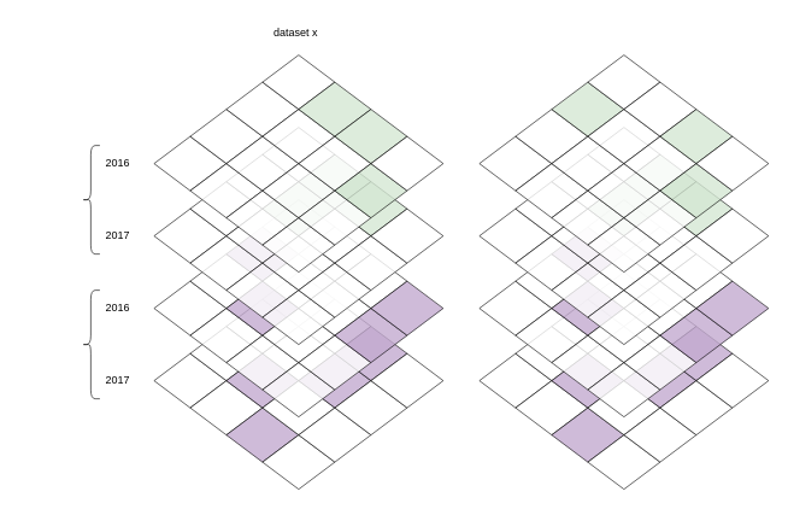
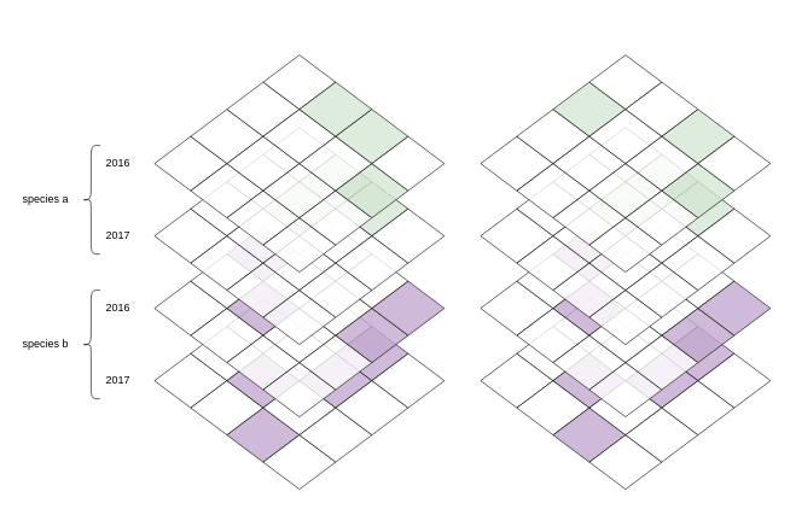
  <mxCell id="0" />
  <mxCell id="1" parent="0" />
  <mxCell id="2" value="" style="group" vertex="1" connectable="0" parent="1"><mxGeometry x="170" y="300" width="320" height="240" as="geometry" /></mxCell>
  <mxCell id="3" value="" style="rhombus;whiteSpace=wrap;html=1;opacity=80;" vertex="1" parent="2"><mxGeometry y="90" width="80" height="60" as="geometry" /></mxCell>
  <mxCell id="4" value="" style="rhombus;whiteSpace=wrap;html=1;opacity=80;" vertex="1" parent="2"><mxGeometry x="40" y="60" width="80" height="60" as="geometry" /></mxCell>
  <mxCell id="5" value="" style="rhombus;whiteSpace=wrap;html=1;opacity=80;" vertex="1" parent="2"><mxGeometry x="80" y="30" width="80" height="60" as="geometry" /></mxCell>
  <mxCell id="6" value="" style="rhombus;whiteSpace=wrap;html=1;opacity=80;" vertex="1" parent="2"><mxGeometry x="120" width="80" height="60" as="geometry" /></mxCell>
  <mxCell id="7" value="" style="rhombus;whiteSpace=wrap;html=1;opacity=80;" vertex="1" parent="2"><mxGeometry x="40" y="120" width="80" height="60" as="geometry" /></mxCell>
  <mxCell id="8" value="" style="rhombus;whiteSpace=wrap;html=1;opacity=80;fillColor=#C3ABD0;" vertex="1" parent="2"><mxGeometry x="80" y="90" width="80" height="60" as="geometry" /></mxCell>
  <mxCell id="9" value="" style="rhombus;whiteSpace=wrap;html=1;opacity=80;" vertex="1" parent="2"><mxGeometry x="120" y="60" width="80" height="60" as="geometry" /></mxCell>
  <mxCell id="10" value="" style="rhombus;whiteSpace=wrap;html=1;opacity=80;" vertex="1" parent="2"><mxGeometry x="160" y="30" width="80" height="60" as="geometry" /></mxCell>
  <mxCell id="11" value="" style="rhombus;whiteSpace=wrap;html=1;opacity=80;fillColor=#C3ABD0;" vertex="1" parent="2"><mxGeometry x="80" y="150" width="80" height="60" as="geometry" /></mxCell>
  <mxCell id="12" value="" style="rhombus;whiteSpace=wrap;html=1;opacity=80;" vertex="1" parent="2"><mxGeometry x="120" y="120" width="80" height="60" as="geometry" /></mxCell>
  <mxCell id="13" value="" style="rhombus;whiteSpace=wrap;html=1;opacity=80;fillColor=#C3ABD0;" vertex="1" parent="2"><mxGeometry x="160" y="90" width="80" height="60" as="geometry" /></mxCell>
  <mxCell id="14" value="" style="rhombus;whiteSpace=wrap;html=1;opacity=80;fillColor=#C3ABD0;" vertex="1" parent="2"><mxGeometry x="200" y="60" width="80" height="60" as="geometry" /></mxCell>
  <mxCell id="15" value="" style="rhombus;whiteSpace=wrap;html=1;opacity=80;" vertex="1" parent="2"><mxGeometry x="120" y="180" width="80" height="60" as="geometry" /></mxCell>
  <mxCell id="16" value="" style="rhombus;whiteSpace=wrap;html=1;opacity=80;" vertex="1" parent="2"><mxGeometry x="160" y="150" width="80" height="60" as="geometry" /></mxCell>
  <mxCell id="17" value="" style="rhombus;whiteSpace=wrap;html=1;opacity=80;" vertex="1" parent="2"><mxGeometry x="200" y="120" width="80" height="60" as="geometry" /></mxCell>
  <mxCell id="18" value="" style="rhombus;whiteSpace=wrap;html=1;opacity=80;" vertex="1" parent="2"><mxGeometry x="240" y="90" width="80" height="60" as="geometry" /></mxCell>
  <mxCell id="19" value="" style="group" vertex="1" connectable="0" parent="2"><mxGeometry y="-80" width="320" height="240" as="geometry" /></mxCell>
  <mxCell id="20" value="" style="rhombus;whiteSpace=wrap;html=1;opacity=80;" vertex="1" parent="19"><mxGeometry y="90" width="80" height="60" as="geometry" /></mxCell>
  <mxCell id="21" value="" style="rhombus;whiteSpace=wrap;html=1;opacity=80;" vertex="1" parent="19"><mxGeometry x="40" y="60" width="80" height="60" as="geometry" /></mxCell>
  <mxCell id="22" value="" style="rhombus;whiteSpace=wrap;html=1;opacity=80;fillColor=#C3ABD0;" vertex="1" parent="19"><mxGeometry x="80" y="30" width="80" height="60" as="geometry" /></mxCell>
  <mxCell id="23" value="" style="rhombus;whiteSpace=wrap;html=1;opacity=80;" vertex="1" parent="19"><mxGeometry x="120" width="80" height="60" as="geometry" /></mxCell>
  <mxCell id="24" value="" style="rhombus;whiteSpace=wrap;html=1;opacity=80;" vertex="1" parent="19"><mxGeometry x="40" y="120" width="80" height="60" as="geometry" /></mxCell>
  <mxCell id="25" value="" style="rhombus;whiteSpace=wrap;html=1;opacity=80;fillColor=#C3ABD0;" vertex="1" parent="19"><mxGeometry x="80" y="90" width="80" height="60" as="geometry" /></mxCell>
  <mxCell id="26" value="" style="rhombus;whiteSpace=wrap;html=1;opacity=80;" vertex="1" parent="19"><mxGeometry x="120" y="60" width="80" height="60" as="geometry" /></mxCell>
  <mxCell id="27" value="" style="rhombus;whiteSpace=wrap;html=1;opacity=80;" vertex="1" parent="19"><mxGeometry x="160" y="30" width="80" height="60" as="geometry" /></mxCell>
  <mxCell id="28" value="" style="rhombus;whiteSpace=wrap;html=1;opacity=80;" vertex="1" parent="19"><mxGeometry x="80" y="150" width="80" height="60" as="geometry" /></mxCell>
  <mxCell id="29" value="" style="rhombus;whiteSpace=wrap;html=1;opacity=80;" vertex="1" parent="19"><mxGeometry x="120" y="120" width="80" height="60" as="geometry" /></mxCell>
  <mxCell id="30" value="" style="rhombus;whiteSpace=wrap;html=1;opacity=80;" vertex="1" parent="19"><mxGeometry x="160" y="90" width="80" height="60" as="geometry" /></mxCell>
  <mxCell id="31" value="" style="rhombus;whiteSpace=wrap;html=1;opacity=80;" vertex="1" parent="19"><mxGeometry x="200" y="60" width="80" height="60" as="geometry" /></mxCell>
  <mxCell id="32" value="" style="rhombus;whiteSpace=wrap;html=1;opacity=80;" vertex="1" parent="19"><mxGeometry x="120" y="180" width="80" height="60" as="geometry" /></mxCell>
  <mxCell id="33" value="" style="rhombus;whiteSpace=wrap;html=1;opacity=80;" vertex="1" parent="19"><mxGeometry x="160" y="150" width="80" height="60" as="geometry" /></mxCell>
  <mxCell id="34" value="" style="rhombus;whiteSpace=wrap;html=1;opacity=80;fillColor=#C3ABD0;" vertex="1" parent="19"><mxGeometry x="200" y="120" width="80" height="60" as="geometry" /></mxCell>
  <mxCell id="35" value="" style="rhombus;whiteSpace=wrap;html=1;opacity=80;fillColor=#C3ABD0;" vertex="1" parent="19"><mxGeometry x="240" y="90" width="80" height="60" as="geometry" /></mxCell>
  <mxCell id="36" value="" style="group" vertex="1" connectable="0" parent="19"><mxGeometry y="-80" width="320" height="240" as="geometry" /></mxCell>
  <mxCell id="37" value="" style="rhombus;whiteSpace=wrap;html=1;opacity=80;" vertex="1" parent="36"><mxGeometry y="90" width="80" height="60" as="geometry" /></mxCell>
  <mxCell id="38" value="" style="rhombus;whiteSpace=wrap;html=1;opacity=80;" vertex="1" parent="36"><mxGeometry x="40" y="60" width="80" height="60" as="geometry" /></mxCell>
  <mxCell id="39" value="" style="rhombus;whiteSpace=wrap;html=1;opacity=80;" vertex="1" parent="36"><mxGeometry x="80" y="30" width="80" height="60" as="geometry" /></mxCell>
  <mxCell id="40" value="" style="rhombus;whiteSpace=wrap;html=1;opacity=80;" vertex="1" parent="36"><mxGeometry x="120" width="80" height="60" as="geometry" /></mxCell>
  <mxCell id="41" value="" style="rhombus;whiteSpace=wrap;html=1;opacity=80;" vertex="1" parent="36"><mxGeometry x="40" y="120" width="80" height="60" as="geometry" /></mxCell>
  <mxCell id="42" value="" style="rhombus;whiteSpace=wrap;html=1;opacity=80;fillColor=#FFFFFF;" vertex="1" parent="36"><mxGeometry x="80" y="90" width="80" height="60" as="geometry" /></mxCell>
  <mxCell id="43" value="" style="rhombus;whiteSpace=wrap;html=1;opacity=80;fillColor=#D5E8D4;" vertex="1" parent="36"><mxGeometry x="120" y="60" width="80" height="60" as="geometry" /></mxCell>
  <mxCell id="44" value="" style="rhombus;whiteSpace=wrap;html=1;opacity=80;fillColor=#D5E8D4;" vertex="1" parent="36"><mxGeometry x="160" y="30" width="80" height="60" as="geometry" /></mxCell>
  <mxCell id="45" value="" style="rhombus;whiteSpace=wrap;html=1;opacity=80;fillColor=#FFFFFF;" vertex="1" parent="36"><mxGeometry x="80" y="150" width="80" height="60" as="geometry" /></mxCell>
  <mxCell id="46" value="" style="rhombus;whiteSpace=wrap;html=1;opacity=80;" vertex="1" parent="36"><mxGeometry x="120" y="120" width="80" height="60" as="geometry" /></mxCell>
  <mxCell id="47" value="" style="rhombus;whiteSpace=wrap;html=1;opacity=80;fillColor=#FFFFFF;" vertex="1" parent="36"><mxGeometry x="160" y="90" width="80" height="60" as="geometry" /></mxCell>
  <mxCell id="48" value="" style="rhombus;whiteSpace=wrap;html=1;opacity=80;fillColor=#D5E8D4;" vertex="1" parent="36"><mxGeometry x="200" y="60" width="80" height="60" as="geometry" /></mxCell>
  <mxCell id="49" value="" style="rhombus;whiteSpace=wrap;html=1;opacity=80;" vertex="1" parent="36"><mxGeometry x="120" y="180" width="80" height="60" as="geometry" /></mxCell>
  <mxCell id="50" value="" style="rhombus;whiteSpace=wrap;html=1;opacity=80;" vertex="1" parent="36"><mxGeometry x="160" y="150" width="80" height="60" as="geometry" /></mxCell>
  <mxCell id="51" value="" style="rhombus;whiteSpace=wrap;html=1;opacity=80;" vertex="1" parent="36"><mxGeometry x="200" y="120" width="80" height="60" as="geometry" /></mxCell>
  <mxCell id="52" value="" style="rhombus;whiteSpace=wrap;html=1;opacity=80;" vertex="1" parent="36"><mxGeometry x="240" y="90" width="80" height="60" as="geometry" /></mxCell>
  <mxCell id="53" value="" style="group" vertex="1" connectable="0" parent="36"><mxGeometry y="-80" width="320" height="240" as="geometry" /></mxCell>
  <mxCell id="54" value="" style="rhombus;whiteSpace=wrap;html=1;opacity=80;" vertex="1" parent="53"><mxGeometry y="90" width="80" height="60" as="geometry" /></mxCell>
  <mxCell id="55" value="" style="rhombus;whiteSpace=wrap;html=1;opacity=80;" vertex="1" parent="53"><mxGeometry x="40" y="60" width="80" height="60" as="geometry" /></mxCell>
  <mxCell id="56" value="" style="rhombus;whiteSpace=wrap;html=1;opacity=80;fillColor=#FFFFFF;" vertex="1" parent="53"><mxGeometry x="80" y="30" width="80" height="60" as="geometry" /></mxCell>
  <mxCell id="57" value="" style="rhombus;whiteSpace=wrap;html=1;opacity=80;" vertex="1" parent="53"><mxGeometry x="120" width="80" height="60" as="geometry" /></mxCell>
  <mxCell id="58" value="" style="rhombus;whiteSpace=wrap;html=1;opacity=80;" vertex="1" parent="53"><mxGeometry x="40" y="120" width="80" height="60" as="geometry" /></mxCell>
  <mxCell id="59" value="" style="rhombus;whiteSpace=wrap;html=1;opacity=80;fillColor=#FFFFFF;" vertex="1" parent="53"><mxGeometry x="80" y="90" width="80" height="60" as="geometry" /></mxCell>
  <mxCell id="60" value="" style="rhombus;whiteSpace=wrap;html=1;opacity=80;" vertex="1" parent="53"><mxGeometry x="120" y="60" width="80" height="60" as="geometry" /></mxCell>
  <mxCell id="61" value="" style="rhombus;whiteSpace=wrap;html=1;opacity=80;fillColor=#D5E8D4;" vertex="1" parent="53"><mxGeometry x="160" y="30" width="80" height="60" as="geometry" /></mxCell>
  <mxCell id="62" value="" style="rhombus;whiteSpace=wrap;html=1;opacity=80;" vertex="1" parent="53"><mxGeometry x="80" y="150" width="80" height="60" as="geometry" /></mxCell>
  <mxCell id="63" value="" style="rhombus;whiteSpace=wrap;html=1;opacity=80;" vertex="1" parent="53"><mxGeometry x="120" y="120" width="80" height="60" as="geometry" /></mxCell>
  <mxCell id="64" value="" style="rhombus;whiteSpace=wrap;html=1;opacity=80;" vertex="1" parent="53"><mxGeometry x="160" y="90" width="80" height="60" as="geometry" /></mxCell>
  <mxCell id="65" value="" style="rhombus;whiteSpace=wrap;html=1;opacity=80;fillColor=#D5E8D4;" vertex="1" parent="53"><mxGeometry x="200" y="60" width="80" height="60" as="geometry" /></mxCell>
  <mxCell id="66" value="" style="rhombus;whiteSpace=wrap;html=1;opacity=80;" vertex="1" parent="53"><mxGeometry x="120" y="180" width="80" height="60" as="geometry" /></mxCell>
  <mxCell id="67" value="" style="rhombus;whiteSpace=wrap;html=1;opacity=80;" vertex="1" parent="53"><mxGeometry x="160" y="150" width="80" height="60" as="geometry" /></mxCell>
  <mxCell id="68" value="" style="rhombus;whiteSpace=wrap;html=1;opacity=80;fillColor=#D5E8D4;" vertex="1" parent="53"><mxGeometry x="200" y="120" width="80" height="60" as="geometry" /></mxCell>
  <mxCell id="69" value="" style="rhombus;whiteSpace=wrap;html=1;opacity=80;fillColor=#FFFFFF;" vertex="1" parent="53"><mxGeometry x="240" y="90" width="80" height="60" as="geometry" /></mxCell>
  <mxCell id="70" value="" style="group" vertex="1" connectable="0" parent="1"><mxGeometry x="530" y="300" width="320" height="240" as="geometry" /></mxCell>
  <mxCell id="71" value="" style="rhombus;whiteSpace=wrap;html=1;opacity=80;" vertex="1" parent="70"><mxGeometry y="90" width="80" height="60" as="geometry" /></mxCell>
  <mxCell id="72" value="" style="rhombus;whiteSpace=wrap;html=1;opacity=80;" vertex="1" parent="70"><mxGeometry x="40" y="60" width="80" height="60" as="geometry" /></mxCell>
  <mxCell id="73" value="" style="rhombus;whiteSpace=wrap;html=1;opacity=80;" vertex="1" parent="70"><mxGeometry x="80" y="30" width="80" height="60" as="geometry" /></mxCell>
  <mxCell id="74" value="" style="rhombus;whiteSpace=wrap;html=1;opacity=80;" vertex="1" parent="70"><mxGeometry x="120" width="80" height="60" as="geometry" /></mxCell>
  <mxCell id="75" value="" style="rhombus;whiteSpace=wrap;html=1;opacity=80;" vertex="1" parent="70"><mxGeometry x="40" y="120" width="80" height="60" as="geometry" /></mxCell>
  <mxCell id="76" value="" style="rhombus;whiteSpace=wrap;html=1;opacity=80;fillColor=#C3ABD0;" vertex="1" parent="70"><mxGeometry x="80" y="90" width="80" height="60" as="geometry" /></mxCell>
  <mxCell id="77" value="" style="rhombus;whiteSpace=wrap;html=1;opacity=80;" vertex="1" parent="70"><mxGeometry x="120" y="60" width="80" height="60" as="geometry" /></mxCell>
  <mxCell id="78" value="" style="rhombus;whiteSpace=wrap;html=1;opacity=80;" vertex="1" parent="70"><mxGeometry x="160" y="30" width="80" height="60" as="geometry" /></mxCell>
  <mxCell id="79" value="" style="rhombus;whiteSpace=wrap;html=1;opacity=80;fillColor=#C3ABD0;" vertex="1" parent="70"><mxGeometry x="80" y="150" width="80" height="60" as="geometry" /></mxCell>
  <mxCell id="80" value="" style="rhombus;whiteSpace=wrap;html=1;opacity=80;" vertex="1" parent="70"><mxGeometry x="120" y="120" width="80" height="60" as="geometry" /></mxCell>
  <mxCell id="81" value="" style="rhombus;whiteSpace=wrap;html=1;opacity=80;fillColor=#C3ABD0;" vertex="1" parent="70"><mxGeometry x="160" y="90" width="80" height="60" as="geometry" /></mxCell>
  <mxCell id="82" value="" style="rhombus;whiteSpace=wrap;html=1;opacity=80;fillColor=#C3ABD0;" vertex="1" parent="70"><mxGeometry x="200" y="60" width="80" height="60" as="geometry" /></mxCell>
  <mxCell id="83" value="" style="rhombus;whiteSpace=wrap;html=1;opacity=80;" vertex="1" parent="70"><mxGeometry x="120" y="180" width="80" height="60" as="geometry" /></mxCell>
  <mxCell id="84" value="" style="rhombus;whiteSpace=wrap;html=1;opacity=80;" vertex="1" parent="70"><mxGeometry x="160" y="150" width="80" height="60" as="geometry" /></mxCell>
  <mxCell id="85" value="" style="rhombus;whiteSpace=wrap;html=1;opacity=80;" vertex="1" parent="70"><mxGeometry x="200" y="120" width="80" height="60" as="geometry" /></mxCell>
  <mxCell id="86" value="" style="rhombus;whiteSpace=wrap;html=1;opacity=80;" vertex="1" parent="70"><mxGeometry x="240" y="90" width="80" height="60" as="geometry" /></mxCell>
  <mxCell id="87" value="" style="group" vertex="1" connectable="0" parent="70"><mxGeometry y="-80" width="320" height="240" as="geometry" /></mxCell>
  <mxCell id="88" value="" style="rhombus;whiteSpace=wrap;html=1;opacity=80;" vertex="1" parent="87"><mxGeometry y="90" width="80" height="60" as="geometry" /></mxCell>
  <mxCell id="89" value="" style="rhombus;whiteSpace=wrap;html=1;opacity=80;" vertex="1" parent="87"><mxGeometry x="40" y="60" width="80" height="60" as="geometry" /></mxCell>
  <mxCell id="90" value="" style="rhombus;whiteSpace=wrap;html=1;opacity=80;fillColor=#C3ABD0;" vertex="1" parent="87"><mxGeometry x="80" y="30" width="80" height="60" as="geometry" /></mxCell>
  <mxCell id="91" value="" style="rhombus;whiteSpace=wrap;html=1;opacity=80;" vertex="1" parent="87"><mxGeometry x="120" width="80" height="60" as="geometry" /></mxCell>
  <mxCell id="92" value="" style="rhombus;whiteSpace=wrap;html=1;opacity=80;" vertex="1" parent="87"><mxGeometry x="40" y="120" width="80" height="60" as="geometry" /></mxCell>
  <mxCell id="93" value="" style="rhombus;whiteSpace=wrap;html=1;opacity=80;fillColor=#C3ABD0;" vertex="1" parent="87"><mxGeometry x="80" y="90" width="80" height="60" as="geometry" /></mxCell>
  <mxCell id="94" value="" style="rhombus;whiteSpace=wrap;html=1;opacity=80;" vertex="1" parent="87"><mxGeometry x="120" y="60" width="80" height="60" as="geometry" /></mxCell>
  <mxCell id="95" value="" style="rhombus;whiteSpace=wrap;html=1;opacity=80;" vertex="1" parent="87"><mxGeometry x="160" y="30" width="80" height="60" as="geometry" /></mxCell>
  <mxCell id="96" value="" style="rhombus;whiteSpace=wrap;html=1;opacity=80;" vertex="1" parent="87"><mxGeometry x="80" y="150" width="80" height="60" as="geometry" /></mxCell>
  <mxCell id="97" value="" style="rhombus;whiteSpace=wrap;html=1;opacity=80;" vertex="1" parent="87"><mxGeometry x="120" y="120" width="80" height="60" as="geometry" /></mxCell>
  <mxCell id="98" value="" style="rhombus;whiteSpace=wrap;html=1;opacity=80;" vertex="1" parent="87"><mxGeometry x="160" y="90" width="80" height="60" as="geometry" /></mxCell>
  <mxCell id="99" value="" style="rhombus;whiteSpace=wrap;html=1;opacity=80;" vertex="1" parent="87"><mxGeometry x="200" y="60" width="80" height="60" as="geometry" /></mxCell>
  <mxCell id="100" value="" style="rhombus;whiteSpace=wrap;html=1;opacity=80;" vertex="1" parent="87"><mxGeometry x="120" y="180" width="80" height="60" as="geometry" /></mxCell>
  <mxCell id="101" value="" style="rhombus;whiteSpace=wrap;html=1;opacity=80;" vertex="1" parent="87"><mxGeometry x="160" y="150" width="80" height="60" as="geometry" /></mxCell>
  <mxCell id="102" value="" style="rhombus;whiteSpace=wrap;html=1;opacity=80;fillColor=#C3ABD0;" vertex="1" parent="87"><mxGeometry x="200" y="120" width="80" height="60" as="geometry" /></mxCell>
  <mxCell id="103" value="" style="rhombus;whiteSpace=wrap;html=1;opacity=80;fillColor=#C3ABD0;" vertex="1" parent="87"><mxGeometry x="240" y="90" width="80" height="60" as="geometry" /></mxCell>
  <mxCell id="104" value="" style="group" vertex="1" connectable="0" parent="87"><mxGeometry y="-80" width="320" height="240" as="geometry" /></mxCell>
  <mxCell id="105" value="" style="rhombus;whiteSpace=wrap;html=1;opacity=80;" vertex="1" parent="104"><mxGeometry y="90" width="80" height="60" as="geometry" /></mxCell>
  <mxCell id="106" value="" style="rhombus;whiteSpace=wrap;html=1;opacity=80;" vertex="1" parent="104"><mxGeometry x="40" y="60" width="80" height="60" as="geometry" /></mxCell>
  <mxCell id="107" value="" style="rhombus;whiteSpace=wrap;html=1;opacity=80;" vertex="1" parent="104"><mxGeometry x="80" y="30" width="80" height="60" as="geometry" /></mxCell>
  <mxCell id="108" value="" style="rhombus;whiteSpace=wrap;html=1;opacity=80;" vertex="1" parent="104"><mxGeometry x="120" width="80" height="60" as="geometry" /></mxCell>
  <mxCell id="109" value="" style="rhombus;whiteSpace=wrap;html=1;opacity=80;" vertex="1" parent="104"><mxGeometry x="40" y="120" width="80" height="60" as="geometry" /></mxCell>
  <mxCell id="110" value="" style="rhombus;whiteSpace=wrap;html=1;opacity=80;fillColor=#FFFFFF;" vertex="1" parent="104"><mxGeometry x="80" y="90" width="80" height="60" as="geometry" /></mxCell>
  <mxCell id="111" value="" style="rhombus;whiteSpace=wrap;html=1;opacity=80;fillColor=#D5E8D4;" vertex="1" parent="104"><mxGeometry x="120" y="60" width="80" height="60" as="geometry" /></mxCell>
  <mxCell id="112" value="" style="rhombus;whiteSpace=wrap;html=1;opacity=80;fillColor=#D5E8D4;" vertex="1" parent="104"><mxGeometry x="160" y="30" width="80" height="60" as="geometry" /></mxCell>
  <mxCell id="113" value="" style="rhombus;whiteSpace=wrap;html=1;opacity=80;fillColor=#FFFFFF;" vertex="1" parent="104"><mxGeometry x="80" y="150" width="80" height="60" as="geometry" /></mxCell>
  <mxCell id="114" value="" style="rhombus;whiteSpace=wrap;html=1;opacity=80;" vertex="1" parent="104"><mxGeometry x="120" y="120" width="80" height="60" as="geometry" /></mxCell>
  <mxCell id="115" value="" style="rhombus;whiteSpace=wrap;html=1;opacity=80;fillColor=#FFFFFF;" vertex="1" parent="104"><mxGeometry x="160" y="90" width="80" height="60" as="geometry" /></mxCell>
  <mxCell id="116" value="" style="rhombus;whiteSpace=wrap;html=1;opacity=80;fillColor=#D5E8D4;" vertex="1" parent="104"><mxGeometry x="200" y="60" width="80" height="60" as="geometry" /></mxCell>
  <mxCell id="117" value="" style="rhombus;whiteSpace=wrap;html=1;opacity=80;" vertex="1" parent="104"><mxGeometry x="120" y="180" width="80" height="60" as="geometry" /></mxCell>
  <mxCell id="118" value="" style="rhombus;whiteSpace=wrap;html=1;opacity=80;" vertex="1" parent="104"><mxGeometry x="160" y="150" width="80" height="60" as="geometry" /></mxCell>
  <mxCell id="119" value="" style="rhombus;whiteSpace=wrap;html=1;opacity=80;" vertex="1" parent="104"><mxGeometry x="200" y="120" width="80" height="60" as="geometry" /></mxCell>
  <mxCell id="120" value="" style="rhombus;whiteSpace=wrap;html=1;opacity=80;" vertex="1" parent="104"><mxGeometry x="240" y="90" width="80" height="60" as="geometry" /></mxCell>
  <mxCell id="121" value="" style="group" vertex="1" connectable="0" parent="104"><mxGeometry y="-80" width="320" height="240" as="geometry" /></mxCell>
  <mxCell id="122" value="" style="rhombus;whiteSpace=wrap;html=1;opacity=80;" vertex="1" parent="121"><mxGeometry y="90" width="80" height="60" as="geometry" /></mxCell>
  <mxCell id="123" value="" style="rhombus;whiteSpace=wrap;html=1;opacity=80;" vertex="1" parent="121"><mxGeometry x="40" y="60" width="80" height="60" as="geometry" /></mxCell>
  <mxCell id="124" value="" style="rhombus;whiteSpace=wrap;html=1;opacity=80;fillColor=#D5E8D4;" vertex="1" parent="121"><mxGeometry x="80" y="30" width="80" height="60" as="geometry" /></mxCell>
  <mxCell id="125" value="" style="rhombus;whiteSpace=wrap;html=1;opacity=80;" vertex="1" parent="121"><mxGeometry x="120" width="80" height="60" as="geometry" /></mxCell>
  <mxCell id="126" value="" style="rhombus;whiteSpace=wrap;html=1;opacity=80;" vertex="1" parent="121"><mxGeometry x="40" y="120" width="80" height="60" as="geometry" /></mxCell>
  <mxCell id="127" value="" style="rhombus;whiteSpace=wrap;html=1;opacity=80;fillColor=#FFFFFF;" vertex="1" parent="121"><mxGeometry x="80" y="90" width="80" height="60" as="geometry" /></mxCell>
  <mxCell id="128" value="" style="rhombus;whiteSpace=wrap;html=1;opacity=80;" vertex="1" parent="121"><mxGeometry x="120" y="60" width="80" height="60" as="geometry" /></mxCell>
  <mxCell id="129" value="" style="rhombus;whiteSpace=wrap;html=1;opacity=80;fillColor=#FFFFFF;" vertex="1" parent="121"><mxGeometry x="160" y="30" width="80" height="60" as="geometry" /></mxCell>
  <mxCell id="130" value="" style="rhombus;whiteSpace=wrap;html=1;opacity=80;" vertex="1" parent="121"><mxGeometry x="80" y="150" width="80" height="60" as="geometry" /></mxCell>
  <mxCell id="131" value="" style="rhombus;whiteSpace=wrap;html=1;opacity=80;" vertex="1" parent="121"><mxGeometry x="120" y="120" width="80" height="60" as="geometry" /></mxCell>
  <mxCell id="132" value="" style="rhombus;whiteSpace=wrap;html=1;opacity=80;" vertex="1" parent="121"><mxGeometry x="160" y="90" width="80" height="60" as="geometry" /></mxCell>
  <mxCell id="133" value="" style="rhombus;whiteSpace=wrap;html=1;opacity=80;fillColor=#D5E8D4;" vertex="1" parent="121"><mxGeometry x="200" y="60" width="80" height="60" as="geometry" /></mxCell>
  <mxCell id="134" value="" style="rhombus;whiteSpace=wrap;html=1;opacity=80;" vertex="1" parent="121"><mxGeometry x="120" y="180" width="80" height="60" as="geometry" /></mxCell>
  <mxCell id="135" value="" style="rhombus;whiteSpace=wrap;html=1;opacity=80;" vertex="1" parent="121"><mxGeometry x="160" y="150" width="80" height="60" as="geometry" /></mxCell>
  <mxCell id="136" value="" style="rhombus;whiteSpace=wrap;html=1;opacity=80;fillColor=#D5E8D4;" vertex="1" parent="121"><mxGeometry x="200" y="120" width="80" height="60" as="geometry" /></mxCell>
  <mxCell id="137" value="" style="rhombus;whiteSpace=wrap;html=1;opacity=80;fillColor=#FFFFFF;" vertex="1" parent="121"><mxGeometry x="240" y="90" width="80" height="60" as="geometry" /></mxCell>
- <mxCell id="138" value="dataset x" style="text;html=1;strokeColor=none;fillColor=none;align=center;verticalAlign=middle;whiteSpace=wrap;rounded=0;opacity=80;" vertex="1" parent="1"><mxGeometry x="297" y="20" width="60" height="30" as="geometry" /></mxCell>
  <mxCell id="139" value="2016" style="text;html=1;strokeColor=none;fillColor=none;align=center;verticalAlign=middle;whiteSpace=wrap;rounded=0;opacity=80;" vertex="1" parent="1"><mxGeometry x="100" y="160" width="60" height="40" as="geometry" /></mxCell>
  <mxCell id="140" value="2017" style="text;html=1;strokeColor=none;fillColor=none;align=center;verticalAlign=middle;whiteSpace=wrap;rounded=0;opacity=80;" vertex="1" parent="1"><mxGeometry x="100" y="240" width="60" height="40" as="geometry" /></mxCell>
  <mxCell id="141" value="2016" style="text;html=1;strokeColor=none;fillColor=none;align=center;verticalAlign=middle;whiteSpace=wrap;rounded=0;opacity=80;" vertex="1" parent="1"><mxGeometry x="100" y="320" width="60" height="40" as="geometry" /></mxCell>
  <mxCell id="142" value="2017" style="text;html=1;strokeColor=none;fillColor=none;align=center;verticalAlign=middle;whiteSpace=wrap;rounded=0;opacity=80;" vertex="1" parent="1"><mxGeometry x="100" y="400" width="60" height="40" as="geometry" /></mxCell>
  <mxCell id="143" value="" style="shape=curlyBracket;whiteSpace=wrap;html=1;rounded=1;strokeWidth=1;fillColor=#D5E8D4;opacity=80;" vertex="1" parent="1"><mxGeometry x="90" y="160" width="20" height="120" as="geometry" /></mxCell>
  <mxCell id="144" value="" style="shape=curlyBracket;whiteSpace=wrap;html=1;rounded=1;strokeWidth=1;fillColor=#D5E8D4;opacity=80;" vertex="1" parent="1"><mxGeometry x="90" y="320" width="20" height="120" as="geometry" /></mxCell>
+ <mxCell id="145" value="species a" style="text;html=1;strokeColor=none;fillColor=none;align=center;verticalAlign=middle;whiteSpace=wrap;rounded=0;opacity=80;" vertex="1" parent="1"><mxGeometry x="20" y="200" width="60" height="40" as="geometry" /></mxCell>
+ <mxCell id="146" value="species b" style="text;html=1;strokeColor=none;fillColor=none;align=center;verticalAlign=middle;whiteSpace=wrap;rounded=0;opacity=80;" vertex="1" parent="1"><mxGeometry x="20" y="360" width="60" height="40" as="geometry" /></mxCell>
